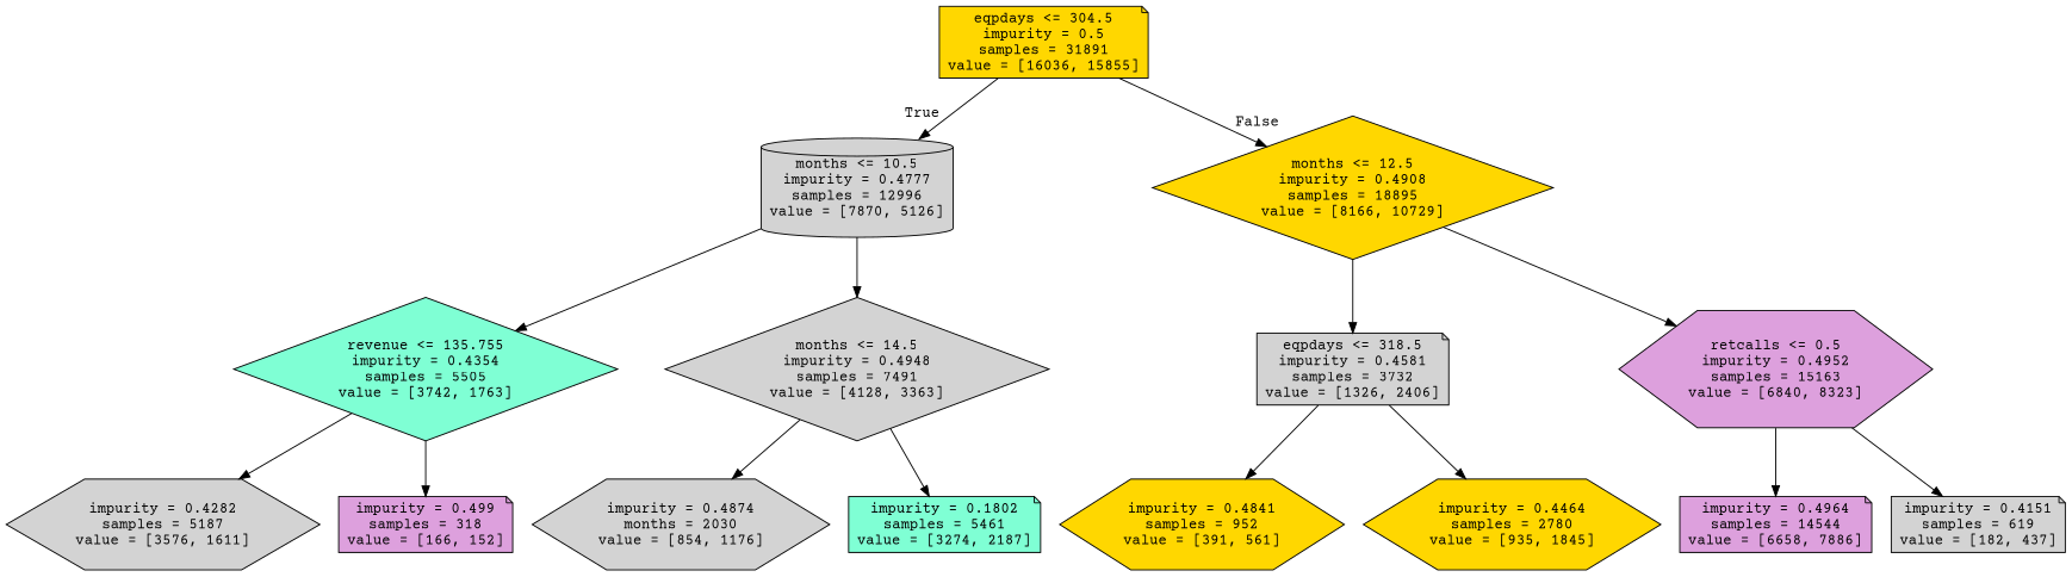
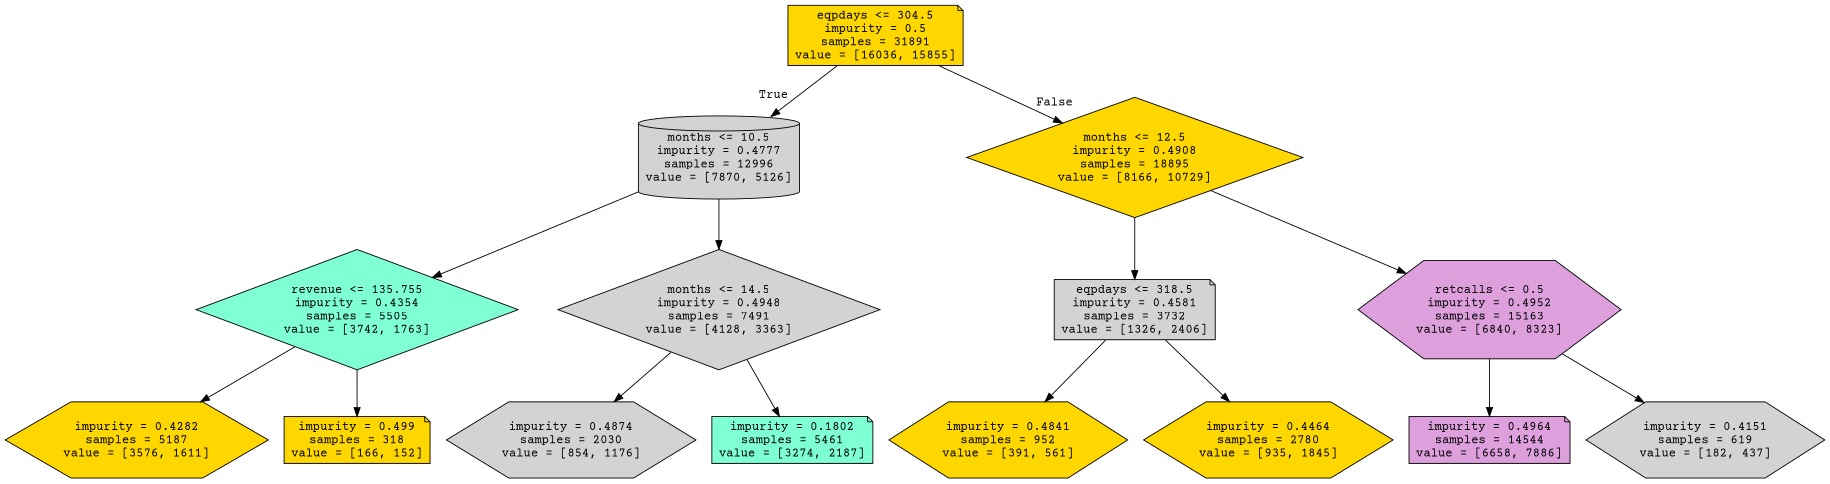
  digraph {
    fontname="Courier Prime"
    node [fillcolor=lightgrey fontname="Courier Prime" shape=note style=filled]
    edge [fontname="Courier Prime"]
    n1 [fillcolor=gold label="eqpdays <= 304.5\nimpurity = 0.5\nsamples = 31891\nvalue = [16036, 15855]"]
    n2 [label="months <= 10.5\nimpurity = 0.4777\nsamples = 12996\nvalue = [7870, 5126]" shape=cylinder]
    n3 [fillcolor=gold label="months <= 12.5\nimpurity = 0.4908\nsamples = 18895\nvalue = [8166, 10729]" shape=diamond]
    n4 [fillcolor=aquamarine label="revenue <= 135.755\nimpurity = 0.4354\nsamples = 5505\nvalue = [3742, 1763]" shape=diamond]
    n5 [label="months <= 14.5\nimpurity = 0.4948\nsamples = 7491\nvalue = [4128, 3363]" shape=diamond]
    n6 [label="eqpdays <= 318.5\nimpurity = 0.4581\nsamples = 3732\nvalue = [1326, 2406]"]
    n7 [fillcolor=plum label="retcalls <= 0.5\nimpurity = 0.4952\nsamples = 15163\nvalue = [6840, 8323]" shape=hexagon]
-   n8 [label="impurity = 0.4282\nsamples = 5187\nvalue = [3576, 1611]" shape=hexagon]
-   n9 [fillcolor=plum label="impurity = 0.499\nsamples = 318\nvalue = [166, 152]"]
-   n10 [label="impurity = 0.4874\nmonths = 2030\nvalue = [854, 1176]" shape=hexagon]
+   n8 [fillcolor=gold label="impurity = 0.4282\nsamples = 5187\nvalue = [3576, 1611]" shape=hexagon]
+   n9 [fillcolor=gold label="impurity = 0.499\nsamples = 318\nvalue = [166, 152]"]
+   n10 [label="impurity = 0.4874\nsamples = 2030\nvalue = [854, 1176]" shape=hexagon]
    n11 [fillcolor=aquamarine label="impurity = 0.1802\nsamples = 5461\nvalue = [3274, 2187]"]
    n12 [fillcolor=gold label="impurity = 0.4841\nsamples = 952\nvalue = [391, 561]" shape=hexagon]
    n13 [fillcolor=gold label="impurity = 0.4464\nsamples = 2780\nvalue = [935, 1845]" shape=hexagon]
    n14 [fillcolor=plum label="impurity = 0.4964\nsamples = 14544\nvalue = [6658, 7886]"]
-   n15 [label="impurity = 0.4151\nsamples = 619\nvalue = [182, 437]"]
+   n15 [label="impurity = 0.4151\nsamples = 619\nvalue = [182, 437]" shape=hexagon]
    n1 -> n2 [headlabel=True labelangle=45 labeldistance=2.5]
    n1 -> n3 [headlabel=False labelangle=-45 labeldistance=2.5]
    n2 -> n4
    n2 -> n5
    n3 -> n6
    n3 -> n7
    n4 -> n8
    n4 -> n9
    n5 -> n10
    n5 -> n11
    n6 -> n12
    n6 -> n13
    n7 -> n14
    n7 -> n15
  }
